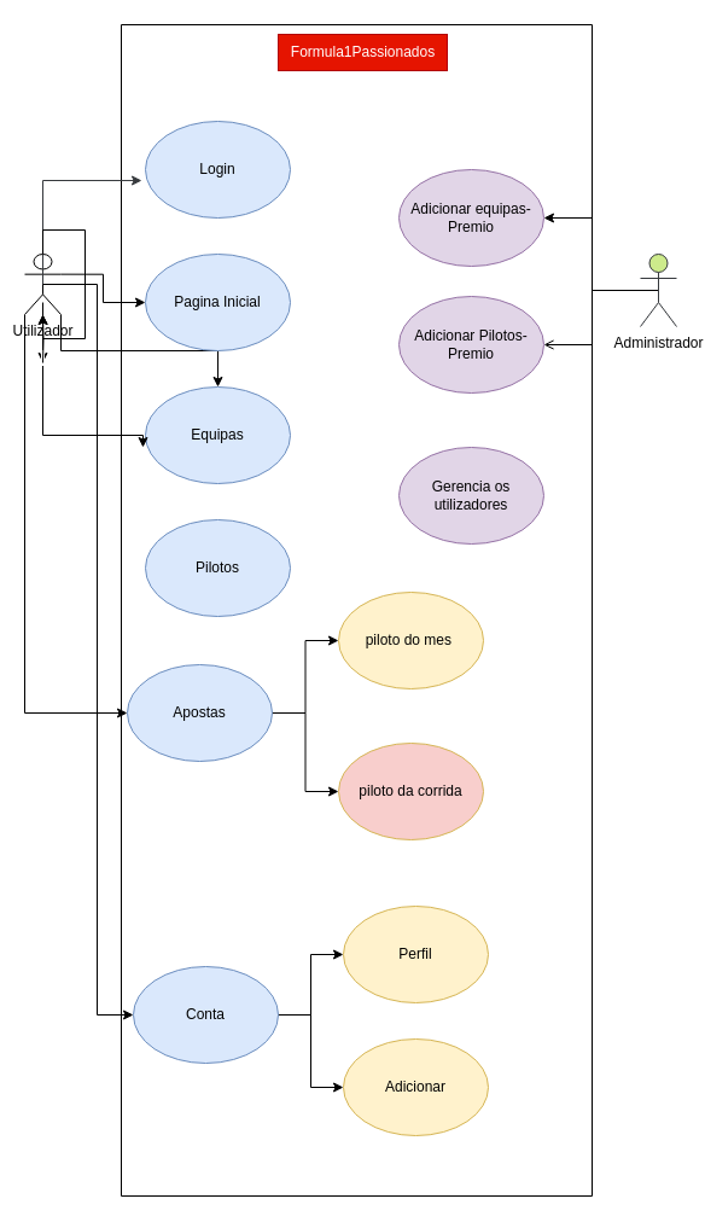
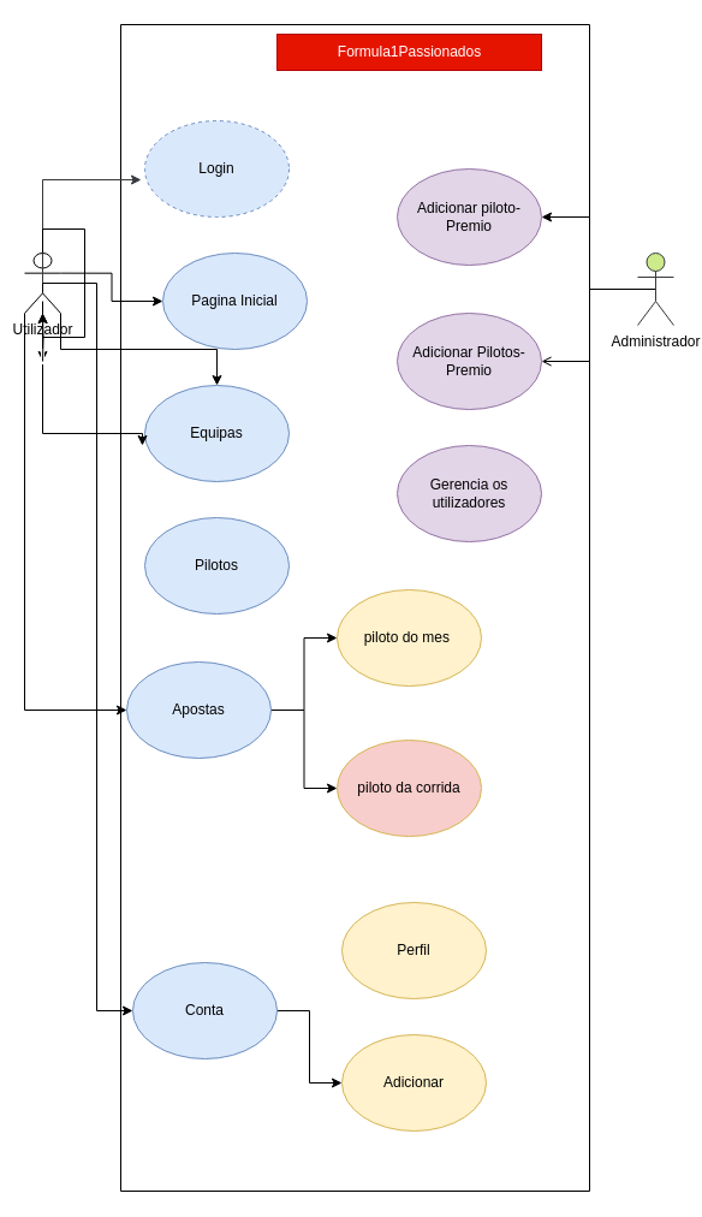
  <mxCell id="0" />
  <mxCell id="1" parent="0" />
  <mxCell id="2" style="edgeStyle=orthogonalEdgeStyle;rounded=0;orthogonalLoop=1;jettySize=auto;html=1;exitX=1;exitY=1;exitDx=0;exitDy=0;exitPerimeter=0;" parent="1" source="6" target="14" edge="1"><mxGeometry relative="1" as="geometry"><mxPoint x="90" y="400" as="targetPoint" /></mxGeometry></mxCell>
  <mxCell id="3" style="edgeStyle=orthogonalEdgeStyle;rounded=0;orthogonalLoop=1;jettySize=auto;html=1;exitX=0;exitY=1;exitDx=0;exitDy=0;exitPerimeter=0;entryX=0;entryY=0.5;entryDx=0;entryDy=0;" parent="1" source="6" target="18" edge="1"><mxGeometry relative="1" as="geometry" /></mxCell>
  <mxCell id="4" style="edgeStyle=orthogonalEdgeStyle;rounded=0;orthogonalLoop=1;jettySize=auto;html=1;exitX=0.5;exitY=0.5;exitDx=0;exitDy=0;exitPerimeter=0;entryX=0;entryY=0.5;entryDx=0;entryDy=0;" parent="1" source="6" target="23" edge="1"><mxGeometry relative="1" as="geometry" /></mxCell>
  <mxCell id="5" value="" style="edgeStyle=orthogonalEdgeStyle;rounded=0;orthogonalLoop=1;jettySize=auto;html=1;" edge="1" parent="1" source="6"><mxGeometry relative="1" as="geometry"><mxPoint x="35" y="300" as="targetPoint" /></mxGeometry></mxCell>
  <mxCell id="6" value="Utilizador&lt;br&gt;" style="shape=umlActor;verticalLabelPosition=bottom;verticalAlign=top;html=1;outlineConnect=0;" parent="1" vertex="1"><mxGeometry x="20" y="210" width="30" height="50" as="geometry" /></mxCell>
  <mxCell id="7" style="edgeStyle=orthogonalEdgeStyle;rounded=0;orthogonalLoop=1;jettySize=auto;html=1;exitX=0.5;exitY=0.5;exitDx=0;exitDy=0;exitPerimeter=0;entryX=1;entryY=0.5;entryDx=0;entryDy=0;" parent="1" source="9" target="26" edge="1"><mxGeometry relative="1" as="geometry" /></mxCell>
  <mxCell id="8" style="edgeStyle=orthogonalEdgeStyle;rounded=0;orthogonalLoop=1;jettySize=auto;html=1;exitX=0.5;exitY=0.5;exitDx=0;exitDy=0;exitPerimeter=0;entryX=1;entryY=0.5;entryDx=0;entryDy=0;endArrow=open;" edge="1" parent="1" source="9" target="27"><mxGeometry relative="1" as="geometry" /></mxCell>
  <mxCell id="9" value="Administrador&lt;br&gt;" style="shape=umlActor;verticalLabelPosition=bottom;verticalAlign=top;html=1;outlineConnect=0;fillColor=#cdeb8b;strokeColor=#36393d;" parent="1" vertex="1"><mxGeometry x="530" y="210" width="30" height="60" as="geometry" /></mxCell>
  <mxCell id="10" value="" style="swimlane;startSize=0;" parent="1" vertex="1"><mxGeometry x="100" y="20" width="390" height="970" as="geometry" /></mxCell>
- <mxCell id="11" value="Formula1Passionados" style="text;html=1;align=center;verticalAlign=middle;resizable=0;points=[];autosize=1;strokeColor=#B20000;fillColor=#e51400;fontColor=#ffffff;" parent="10" vertex="1"><mxGeometry x="130" y="8" width="140" height="30" as="geometry" /></mxCell>
- <mxCell id="12" value="Login" style="ellipse;whiteSpace=wrap;html=1;fillColor=#dae8fc;strokeColor=#6c8ebf;" parent="10" vertex="1"><mxGeometry x="20" y="80" width="120" height="80" as="geometry" /></mxCell>
- <mxCell id="13" value="Pagina Inicial" style="ellipse;whiteSpace=wrap;html=1;fillColor=#dae8fc;strokeColor=#6c8ebf;" parent="10" vertex="1"><mxGeometry x="20" y="190" width="120" height="80" as="geometry" /></mxCell>
+ <mxCell id="11" value="Formula1Passionados" style="text;html=1;align=center;verticalAlign=middle;resizable=0;points=[];autosize=1;strokeColor=#B20000;fillColor=#e51400;fontColor=#ffffff;" parent="10" vertex="1"><mxGeometry x="130" y="8" width="220" height="30" as="geometry" /></mxCell>
+ <mxCell id="12" value="Login" style="ellipse;whiteSpace=wrap;html=1;fillColor=#dae8fc;strokeColor=#6c8ebf;dashed=1;" parent="10" vertex="1"><mxGeometry x="20" y="80" width="120" height="80" as="geometry" /></mxCell>
+ <mxCell id="13" value="Pagina Inicial" style="ellipse;whiteSpace=wrap;html=1;fillColor=#dae8fc;strokeColor=#6c8ebf;" parent="10" vertex="1"><mxGeometry x="35" y="190" width="120" height="80" as="geometry" /></mxCell>
  <mxCell id="14" value="Equipas" style="ellipse;whiteSpace=wrap;html=1;fillColor=#dae8fc;strokeColor=#6c8ebf;" parent="10" vertex="1"><mxGeometry x="20" y="300" width="120" height="80" as="geometry" /></mxCell>
  <mxCell id="15" value="Pilotos" style="ellipse;whiteSpace=wrap;html=1;fillColor=#dae8fc;strokeColor=#6c8ebf;" parent="10" vertex="1"><mxGeometry x="20" y="410" width="120" height="80" as="geometry" /></mxCell>
  <mxCell id="16" style="edgeStyle=orthogonalEdgeStyle;rounded=0;orthogonalLoop=1;jettySize=auto;html=1;exitX=1;exitY=0.5;exitDx=0;exitDy=0;entryX=0;entryY=0.5;entryDx=0;entryDy=0;jumpStyle=gap;" parent="10" source="18" target="19" edge="1"><mxGeometry relative="1" as="geometry" /></mxCell>
  <mxCell id="17" style="edgeStyle=orthogonalEdgeStyle;rounded=0;orthogonalLoop=1;jettySize=auto;html=1;exitX=1;exitY=0.5;exitDx=0;exitDy=0;entryX=0;entryY=0.5;entryDx=0;entryDy=0;" parent="10" source="18" target="20" edge="1"><mxGeometry relative="1" as="geometry" /></mxCell>
  <mxCell id="18" value="Apostas" style="ellipse;whiteSpace=wrap;html=1;fillColor=#dae8fc;strokeColor=#6c8ebf;" parent="10" vertex="1"><mxGeometry x="5" y="530" width="120" height="80" as="geometry" /></mxCell>
  <mxCell id="19" value="piloto do mes&amp;nbsp;" style="ellipse;whiteSpace=wrap;html=1;fillColor=#fff2cc;strokeColor=#d6b656;" parent="10" vertex="1"><mxGeometry x="180" y="470" width="120" height="80" as="geometry" /></mxCell>
  <mxCell id="20" value="piloto da corrida" style="ellipse;whiteSpace=wrap;html=1;fillColor=#f8cecc;strokeColor=#d6b656;" parent="10" vertex="1"><mxGeometry x="180" y="595" width="120" height="80" as="geometry" /></mxCell>
- <mxCell id="21" value="" style="edgeStyle=orthogonalEdgeStyle;rounded=0;orthogonalLoop=1;jettySize=auto;html=1;" parent="10" source="23" target="24" edge="1"><mxGeometry relative="1" as="geometry" /></mxCell>
  <mxCell id="22" style="edgeStyle=orthogonalEdgeStyle;rounded=0;orthogonalLoop=1;jettySize=auto;html=1;exitX=1;exitY=0.5;exitDx=0;exitDy=0;entryX=0;entryY=0.5;entryDx=0;entryDy=0;" parent="10" source="23" target="25" edge="1"><mxGeometry relative="1" as="geometry" /></mxCell>
  <mxCell id="23" value="Conta" style="ellipse;whiteSpace=wrap;html=1;fillColor=#dae8fc;strokeColor=#6c8ebf;" parent="10" vertex="1"><mxGeometry x="10" y="780" width="120" height="80" as="geometry" /></mxCell>
  <mxCell id="24" value="Perfil" style="ellipse;whiteSpace=wrap;html=1;fillColor=#fff2cc;strokeColor=#d6b656;" parent="10" vertex="1"><mxGeometry x="184" y="730" width="120" height="80" as="geometry" /></mxCell>
  <mxCell id="25" value="Adicionar" style="ellipse;whiteSpace=wrap;html=1;fillColor=#fff2cc;strokeColor=#d6b656;" parent="10" vertex="1"><mxGeometry x="184" y="840" width="120" height="80" as="geometry" /></mxCell>
- <mxCell id="26" value="Adicionar equipas-Premio" style="ellipse;whiteSpace=wrap;html=1;fillColor=#e1d5e7;strokeColor=#9673a6;" parent="10" vertex="1"><mxGeometry x="230" y="120" width="120" height="80" as="geometry" /></mxCell>
- <mxCell id="27" value="Adicionar Pilotos-Premio" style="ellipse;whiteSpace=wrap;html=1;fillColor=#e1d5e7;strokeColor=#9673a6;" vertex="1" parent="10"><mxGeometry x="230" y="225" width="120" height="80" as="geometry" /></mxCell>
+ <mxCell id="26" value="Adicionar piloto-Premio" style="ellipse;whiteSpace=wrap;html=1;fillColor=#e1d5e7;strokeColor=#9673a6;" parent="10" vertex="1"><mxGeometry x="230" y="120" width="120" height="80" as="geometry" /></mxCell>
+ <mxCell id="27" value="Adicionar Pilotos-Premio" style="ellipse;whiteSpace=wrap;html=1;fillColor=#e1d5e7;strokeColor=#9673a6;" vertex="1" parent="10"><mxGeometry x="230" y="240" width="120" height="80" as="geometry" /></mxCell>
  <mxCell id="28" value="Gerencia os utilizadores" style="ellipse;whiteSpace=wrap;html=1;fillColor=#e1d5e7;strokeColor=#9673a6;" vertex="1" parent="10"><mxGeometry x="230" y="350" width="120" height="80" as="geometry" /></mxCell>
  <mxCell id="29" style="edgeStyle=orthogonalEdgeStyle;rounded=0;orthogonalLoop=1;jettySize=auto;html=1;exitX=0.5;exitY=0.5;exitDx=0;exitDy=0;exitPerimeter=0;entryX=-0.025;entryY=0.613;entryDx=0;entryDy=0;entryPerimeter=0;fillColor=#ffff88;strokeColor=#36393d;" parent="1" source="6" target="12" edge="1"><mxGeometry relative="1" as="geometry"><Array as="points"><mxPoint x="35" y="149" /></Array></mxGeometry></mxCell>
  <mxCell id="30" style="edgeStyle=orthogonalEdgeStyle;rounded=0;orthogonalLoop=1;jettySize=auto;html=1;exitX=1;exitY=0.333;exitDx=0;exitDy=0;exitPerimeter=0;entryX=0;entryY=0.5;entryDx=0;entryDy=0;" parent="1" source="6" target="13" edge="1"><mxGeometry relative="1" as="geometry"><mxPoint x="130" y="260" as="targetPoint" /></mxGeometry></mxCell>
  <mxCell id="31" style="edgeStyle=orthogonalEdgeStyle;rounded=0;orthogonalLoop=1;jettySize=auto;html=1;entryX=-0.017;entryY=0.625;entryDx=0;entryDy=0;entryPerimeter=0;" parent="1" target="14" edge="1"><mxGeometry relative="1" as="geometry"><Array as="points"><mxPoint x="35" y="360" /></Array><mxPoint x="35" y="250" as="sourcePoint" /></mxGeometry></mxCell>
  <mxCell id="32" value="&amp;nbsp;" style="edgeLabel;html=1;align=center;verticalAlign=middle;resizable=0;points=[];" vertex="1" connectable="0" parent="31"><mxGeometry x="-0.557" y="-1" relative="1" as="geometry"><mxPoint as="offset" /></mxGeometry></mxCell>
  <mxCell id="33" value="" style="edgeStyle=orthogonalEdgeStyle;rounded=0;orthogonalLoop=1;jettySize=auto;html=1;" edge="1" parent="1" target="6"><mxGeometry relative="1" as="geometry"><mxPoint x="35" y="300" as="sourcePoint" /></mxGeometry></mxCell>
  <mxCell id="34" style="edgeStyle=orthogonalEdgeStyle;rounded=0;orthogonalLoop=1;jettySize=auto;html=1;exitX=0.5;exitY=0;exitDx=0;exitDy=0;exitPerimeter=0;" edge="1" parent="1" source="6" target="6"><mxGeometry relative="1" as="geometry" /></mxCell>
